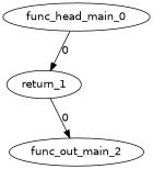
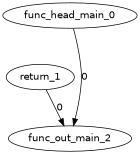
  digraph {
    fontname="DejaVu Sans"
    node [fontname="DejaVu Sans"]
    edge [fontname="DejaVu Sans"]
    n1 [label=return_1]
    n2 [label=func_out_main_2]
    n3 [label=func_head_main_0]
    n1 -> n2 [label=0]
-   n3 -> n1 [label=0]
+   n3 -> n2 [label=0]
  }
